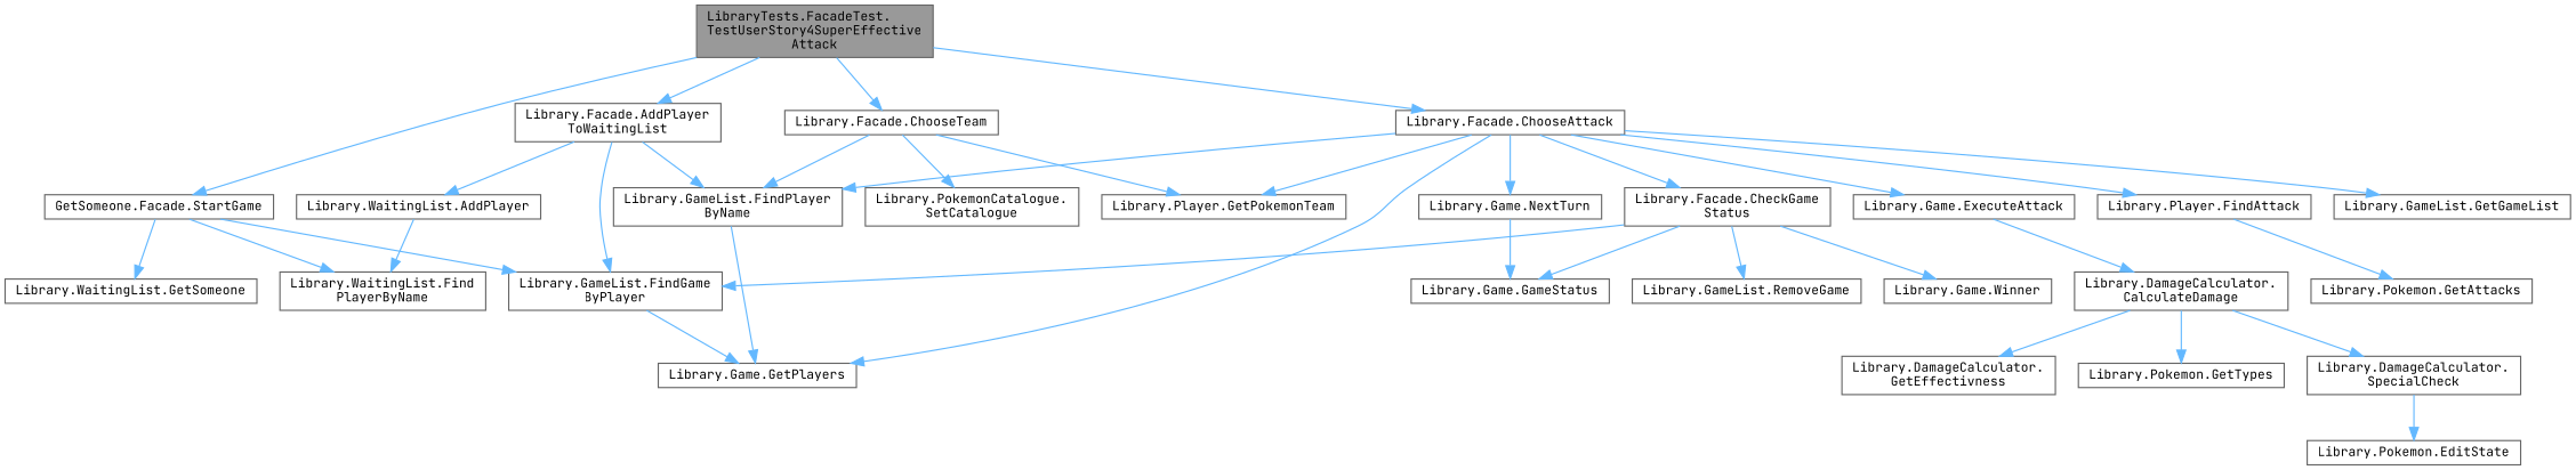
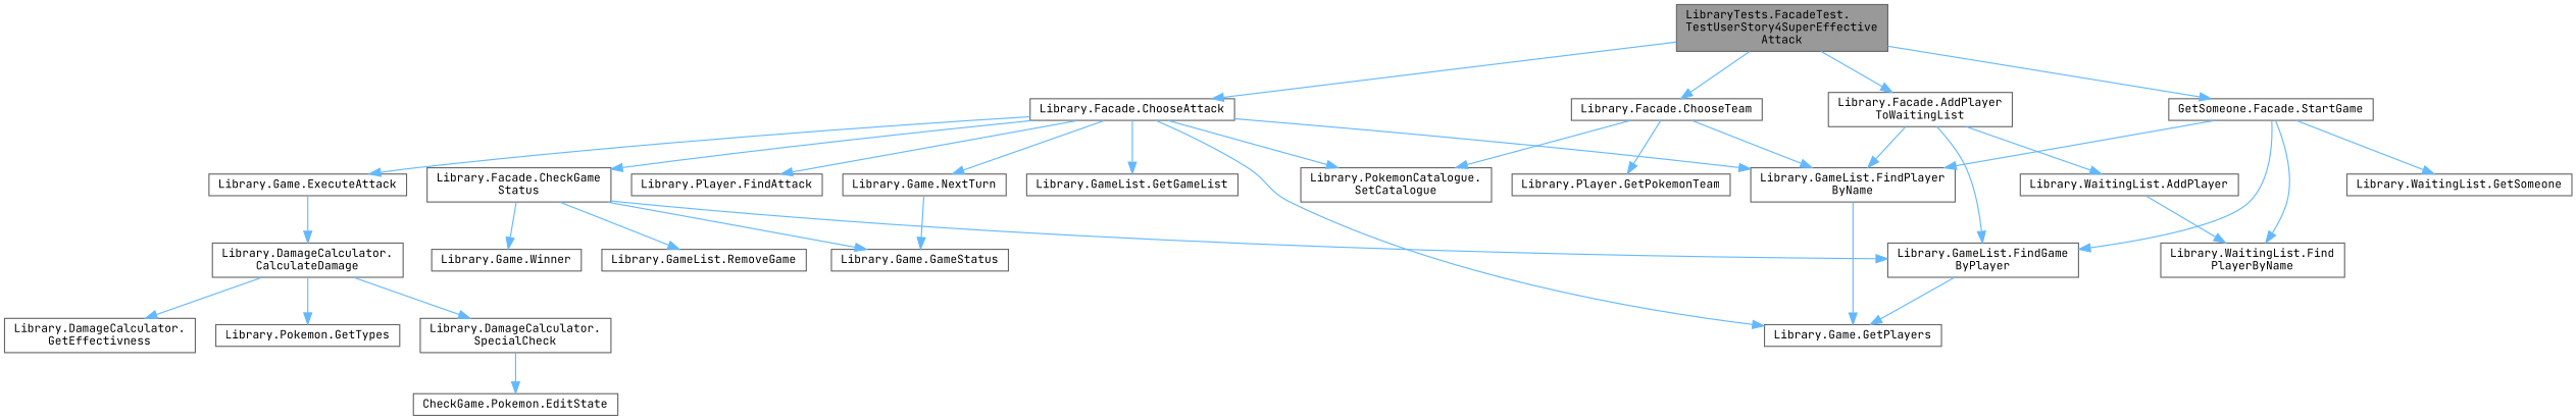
  digraph {
    fontname="JetBrains Mono"
    rankdir=TB
    node [color=grey40 fillcolor=white fontname="JetBrains Mono" fontsize=10 shape=box style=filled]
    edge [color=steelblue1 fontname="JetBrains Mono" fontsize=10 labelfontname=Helvetica labelfontsize=10 style=solid]
    n1 [color=gray40 fillcolor=grey60 fontcolor=black height=0.2 label="LibraryTests.FacadeTest.\lTestUserStory4SuperEffective\lAttack" width=0.4]
    n2 [height=0.2 label="Library.Facade.AddPlayer\lToWaitingList" width=0.4]
    n3 [height=0.2 label="Library.Facade.ChooseAttack" width=0.4]
    n4 [height=0.2 label="Library.Facade.ChooseTeam" width=0.4]
    n5 [height=0.2 label="GetSomeone.Facade.StartGame" width=0.4]
    n6 [height=0.2 label="Library.WaitingList.AddPlayer" width=0.4]
    n7 [height=0.2 label="Library.GameList.FindGame\lByPlayer" width=0.4]
    n8 [height=0.2 label="Library.GameList.FindPlayer\lByName" width=0.4]
    n9 [height=0.2 label="Library.Game.GetPlayers" width=0.4]
    n10 [height=0.2 label="Library.Facade.CheckGame\lStatus" width=0.4]
    n11 [height=0.2 label="Library.Game.ExecuteAttack" width=0.4]
    n12 [height=0.2 label="Library.Player.FindAttack" width=0.4]
    n13 [height=0.2 label="Library.GameList.GetGameList" width=0.4]
    n14 [height=0.2 label="Library.Player.GetPokemonTeam" width=0.4]
    n15 [height=0.2 label="Library.Game.NextTurn" width=0.4]
    n16 [height=0.2 label="Library.PokemonCatalogue.\lSetCatalogue" width=0.4]
    n17 [height=0.2 label="Library.WaitingList.Find\lPlayerByName" width=0.4]
    n18 [height=0.2 label="Library.WaitingList.GetSomeone" width=0.4]
    n19 [height=0.2 label="Library.Game.GameStatus" width=0.4]
    n20 [height=0.2 label="Library.GameList.RemoveGame" width=0.4]
    n21 [height=0.2 label="Library.Game.Winner" width=0.4]
    n22 [height=0.2 label="Library.DamageCalculator.\lCalculateDamage" width=0.4]
-   n23 [height=0.2 label="Library.Pokemon.GetAttacks" width=0.4]
    n24 [height=0.2 label="Library.DamageCalculator.\lGetEffectivness" width=0.4]
    n25 [height=0.2 label="Library.Pokemon.GetTypes" width=0.4]
    n26 [height=0.2 label="Library.DamageCalculator.\lSpecialCheck" width=0.4]
-   n27 [height=0.2 label="Library.Pokemon.EditState" width=0.4]
+   n27 [height=0.2 label="CheckGame.Pokemon.EditState" width=0.4]
    n1 -> n2
    n1 -> n3
    n1 -> n4
    n1 -> n5
    n2 -> n6
    n2 -> n7
    n2 -> n8
    n3 -> n8
    n3 -> n9
    n3 -> n10
    n3 -> n11
    n3 -> n12
    n3 -> n13
-   n3 -> n14
+   n3 -> n16
    n3 -> n15
    n4 -> n8
    n4 -> n14
    n4 -> n16
    n5 -> n7
+   n5 -> n8
    n5 -> n17
    n5 -> n18
    n6 -> n17
    n7 -> n9
    n8 -> n9
    n10 -> n7
    n10 -> n19
    n10 -> n20
    n10 -> n21
    n11 -> n22
-   n12 -> n23
    n15 -> n19
    n22 -> n24
    n22 -> n25
    n22 -> n26
    n26 -> n27
  }
